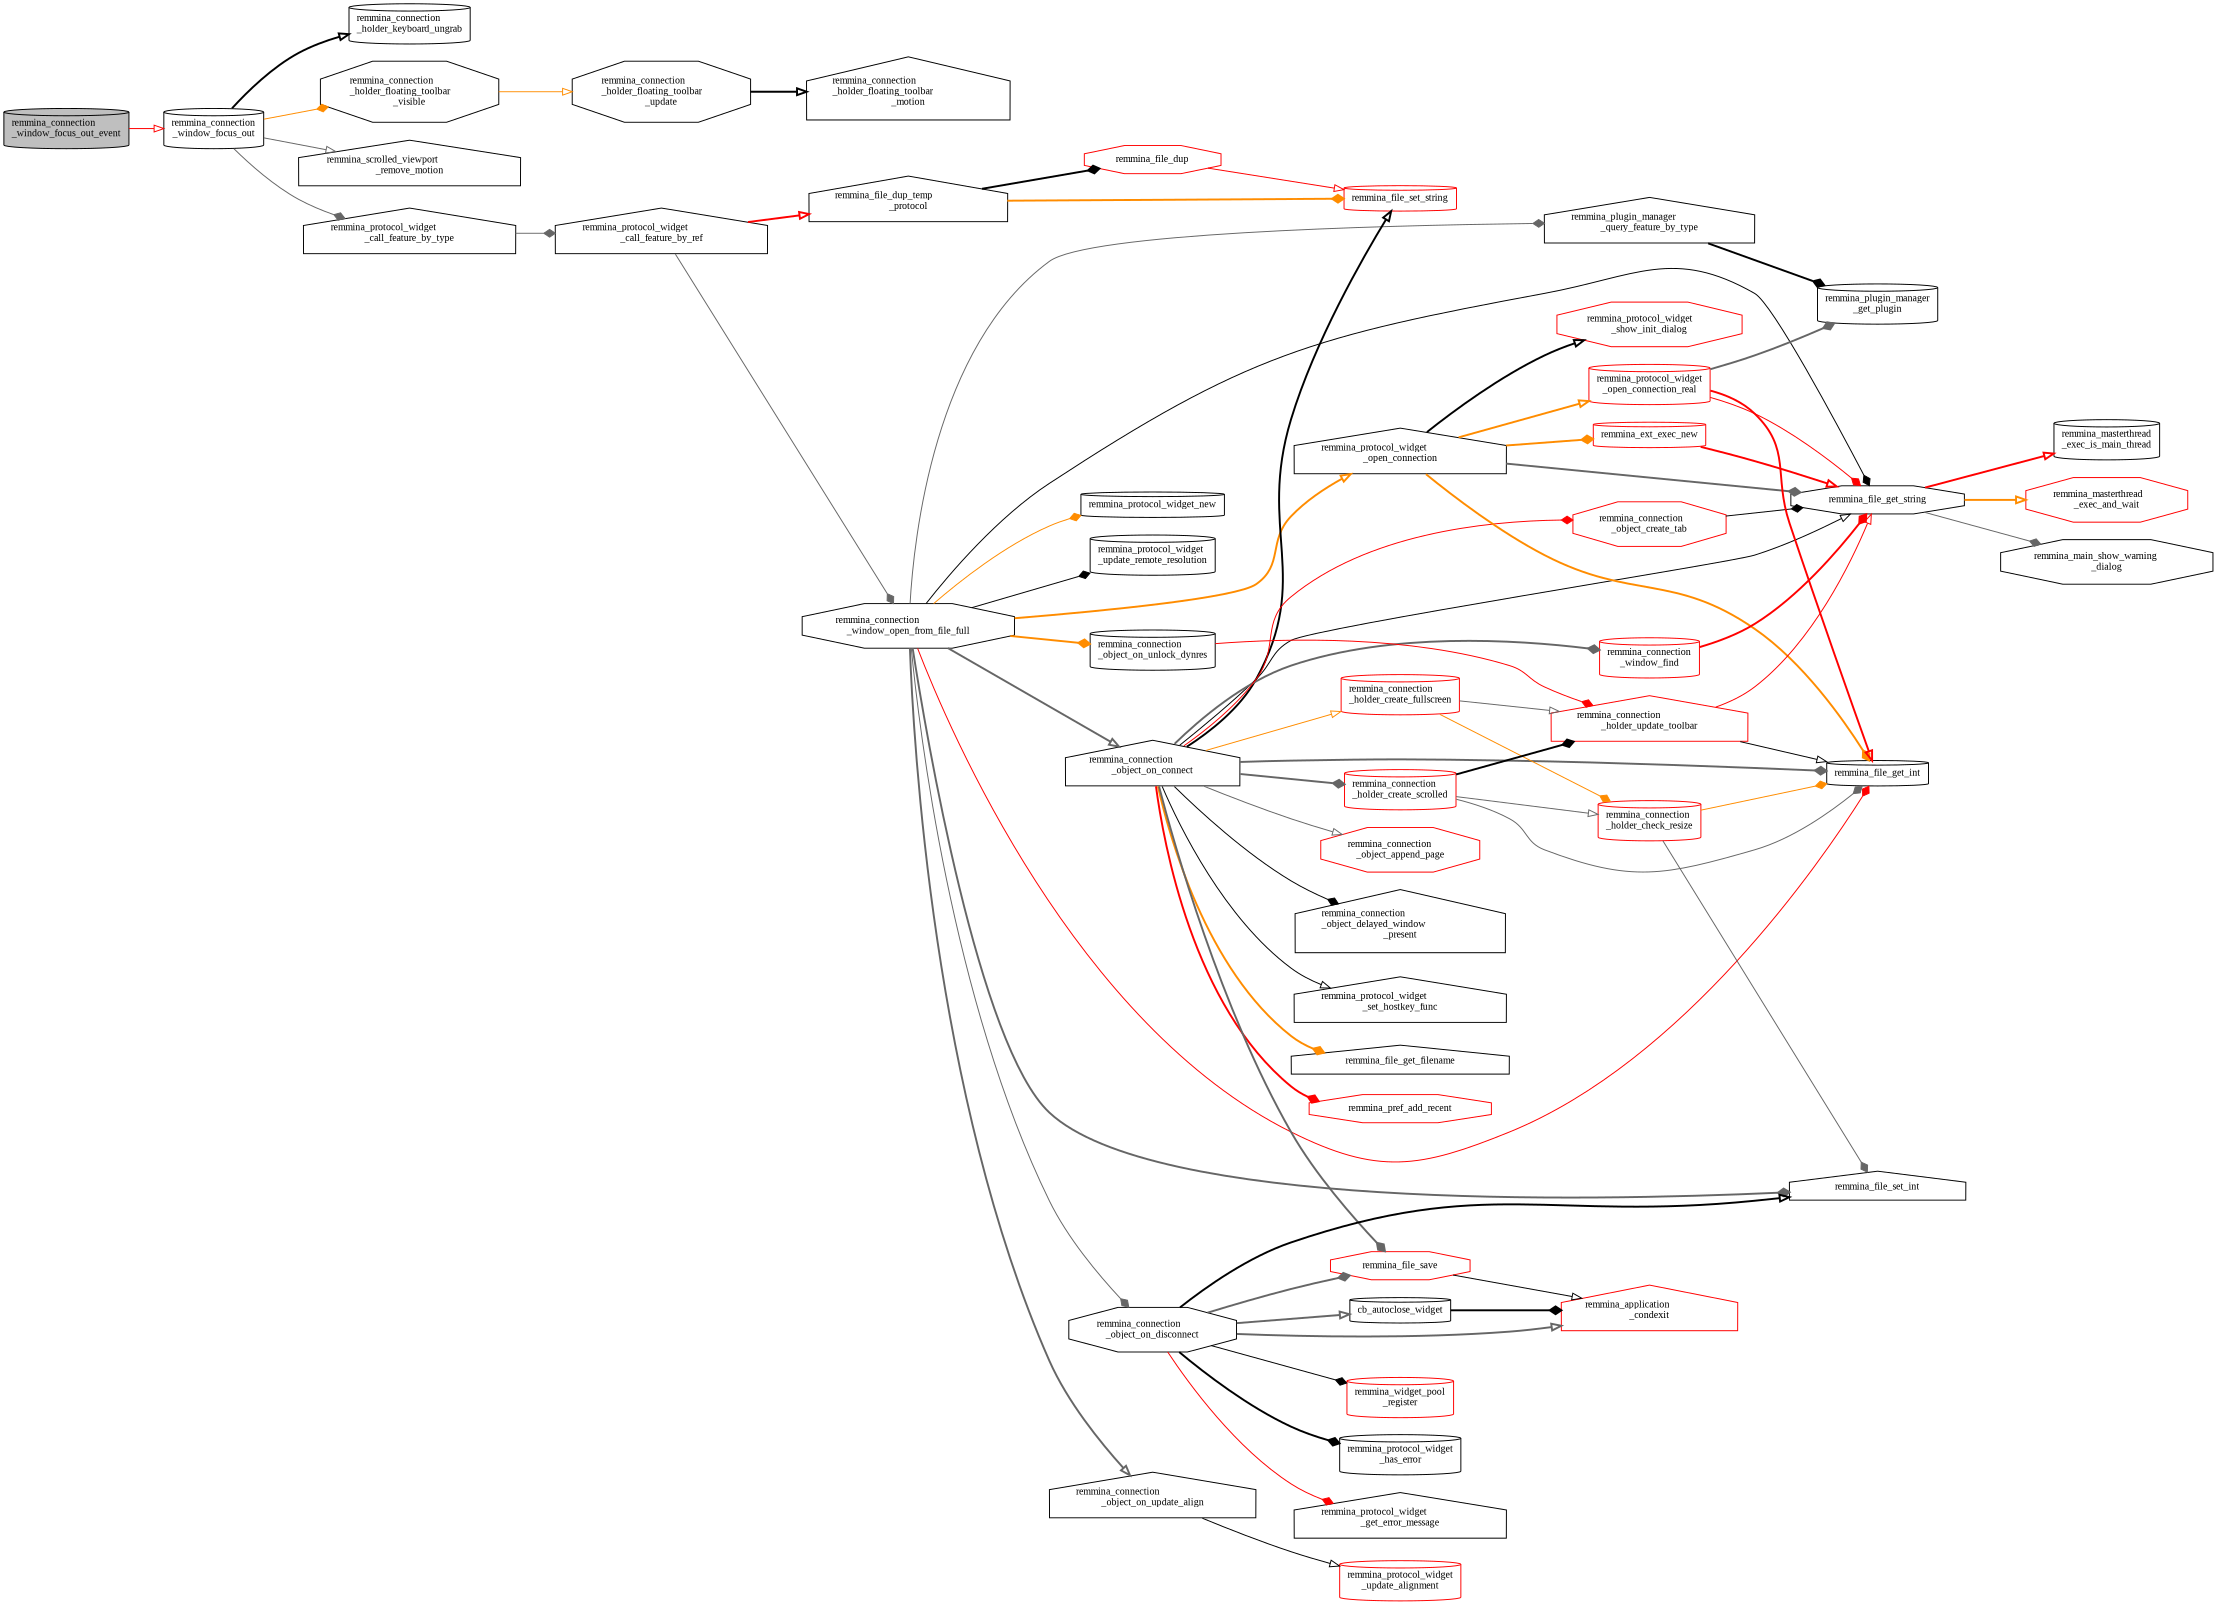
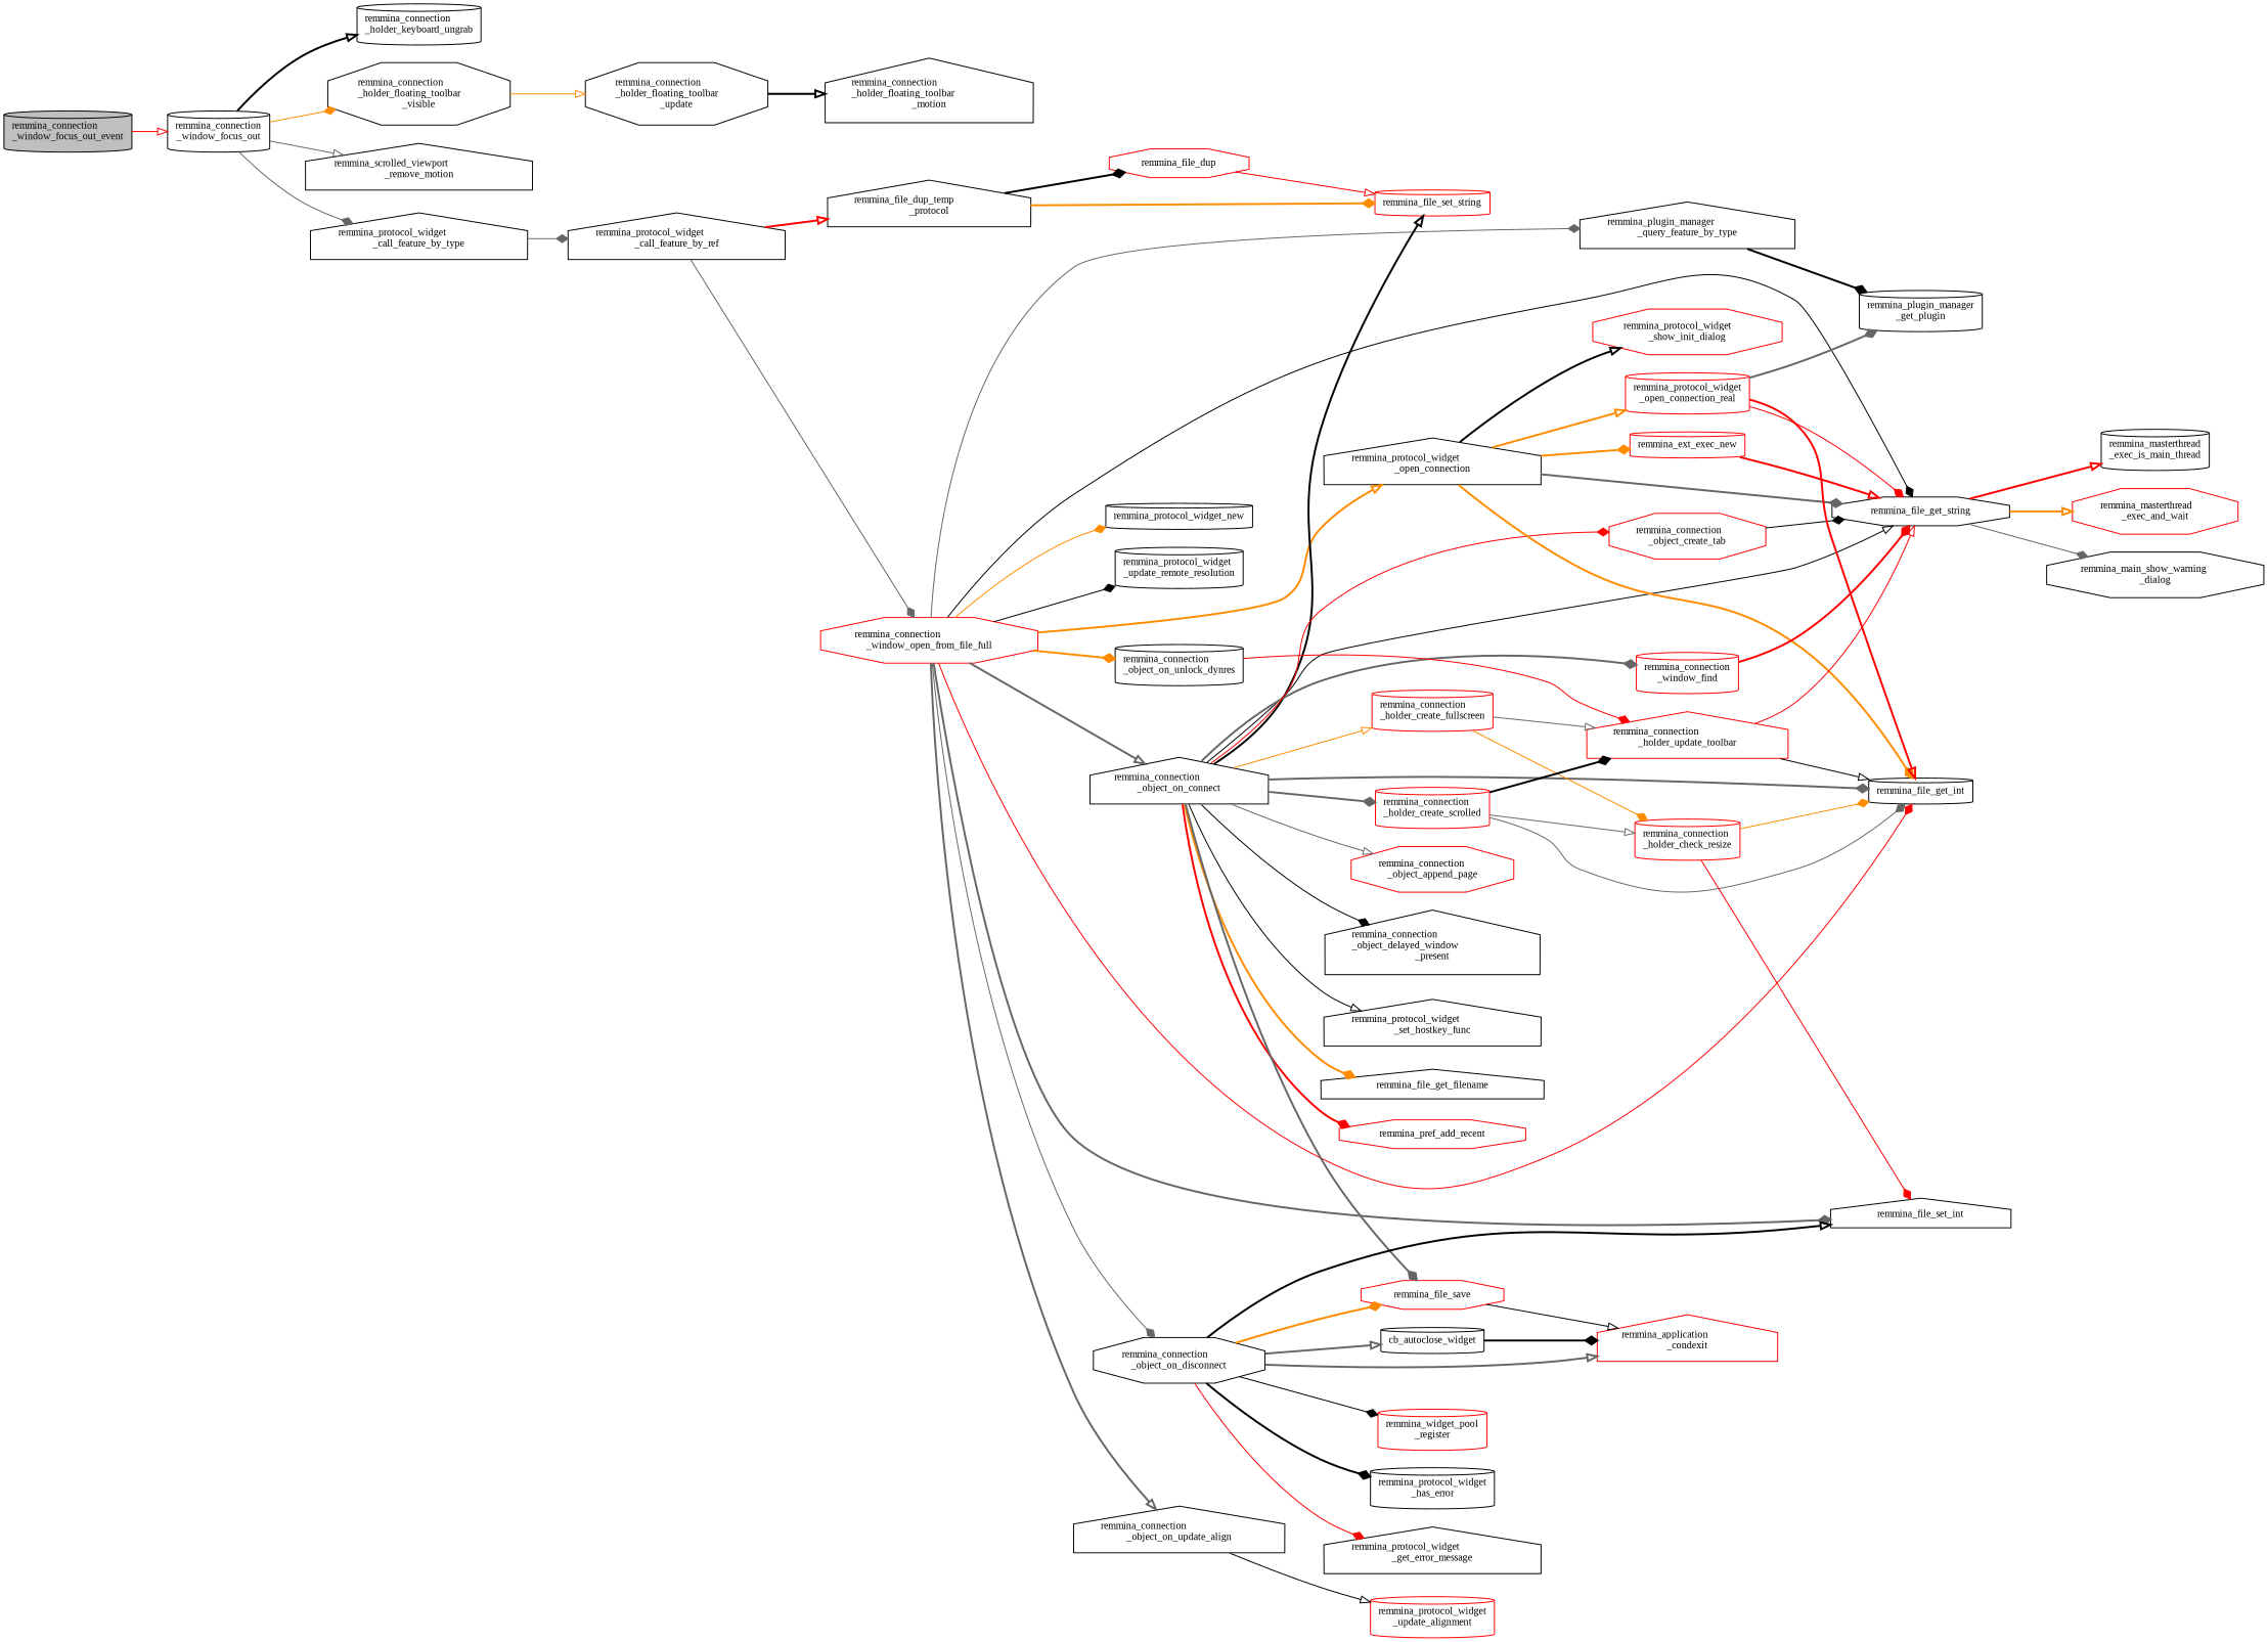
  digraph {
    fontname="Liberation Serif"
    rankdir=LR
    node [color=black fillcolor=white fontname="Liberation Serif" fontsize=10 shape=cylinder style=filled]
    edge [arrowhead=diamond color=gray40 fontname="Liberation Serif" fontsize=10 labelfontname=Helvetica labelfontsize=10 style=solid]
    n1 [fillcolor=grey75 fontcolor=black height=0.2 label="remmina_connection\l_window_focus_out_event" width=0.4]
    n2 [height=0.2 label="remmina_connection\l_window_focus_out" width=0.4]
    n3 [height=0.2 label="remmina_connection\l_holder_keyboard_ungrab" width=0.4]
    n4 [height=0.2 label="remmina_connection\l_holder_floating_toolbar\l_visible" shape=octagon width=0.4]
    n5 [height=0.2 label="remmina_scrolled_viewport\l_remove_motion" shape=house width=0.4]
    n6 [height=0.2 label="remmina_protocol_widget\l_call_feature_by_type" shape=house width=0.4]
    n7 [height=0.2 label="remmina_connection\l_holder_floating_toolbar\l_update" shape=octagon width=0.4]
    n8 [height=0.2 label="remmina_protocol_widget\l_call_feature_by_ref" shape=house width=0.4]
    n9 [height=0.2 label="remmina_connection\l_holder_floating_toolbar\l_motion" shape=house width=0.4]
-   n10 [height=0.2 label="remmina_connection\l_window_open_from_file_full" shape=octagon width=0.4]
+   n10 [color=red height=0.2 label="remmina_connection\l_window_open_from_file_full" shape=octagon width=0.4]
    n11 [height=0.2 label="remmina_file_dup_temp\l_protocol" shape=house width=0.4]
    n12 [height=0.2 label=remmina_protocol_widget_new width=0.4]
    n13 [height=0.2 label="remmina_protocol_widget\l_update_remote_resolution" width=0.4]
    n14 [height=0.2 label=remmina_file_get_int width=0.4]
    n15 [height=0.2 label="remmina_connection\l_object_on_connect" shape=house width=0.4]
    n16 [height=0.2 label=remmina_file_get_string shape=octagon width=0.4]
    n17 [height=0.2 label=remmina_file_set_int shape=house width=0.4]
    n18 [height=0.2 label="remmina_connection\l_object_on_disconnect" shape=octagon width=0.4]
    n19 [height=0.2 label="remmina_connection\l_object_on_update_align" shape=house width=0.4]
    n20 [height=0.2 label="remmina_connection\l_object_on_unlock_dynres" width=0.4]
    n21 [height=0.2 label="remmina_plugin_manager\l_query_feature_by_type" shape=house width=0.4]
    n22 [height=0.2 label="remmina_protocol_widget\l_open_connection" shape=house width=0.4]
    n23 [color=red height=0.2 label=remmina_file_set_string width=0.4]
    n24 [color=red height=0.2 label=remmina_file_dup shape=octagon width=0.4]
    n25 [color=red height=0.2 label="remmina_connection\l_window_find" width=0.4]
    n26 [height=0.2 label="remmina_protocol_widget\l_set_hostkey_func" shape=house width=0.4]
    n27 [height=0.2 label=remmina_file_get_filename shape=house width=0.4]
    n28 [color=red height=0.2 label=remmina_pref_add_recent shape=octagon width=0.4]
    n29 [color=red height=0.2 label=remmina_file_save shape=octagon width=0.4]
    n30 [color=red height=0.2 label="remmina_connection\l_holder_create_fullscreen" width=0.4]
    n31 [color=red height=0.2 label="remmina_connection\l_holder_create_scrolled" width=0.4]
    n32 [color=red height=0.2 label="remmina_connection\l_object_create_tab" shape=octagon width=0.4]
    n33 [color=red height=0.2 label="remmina_connection\l_object_append_page" shape=octagon width=0.4]
    n34 [height=0.2 label="remmina_connection\l_object_delayed_window\l_present" shape=house width=0.4]
    n35 [height=0.2 label="remmina_masterthread\l_exec_is_main_thread" width=0.4]
    n36 [color=red height=0.2 label="remmina_masterthread\l_exec_and_wait" shape=octagon width=0.4]
    n37 [height=0.2 label="remmina_main_show_warning\l_dialog" shape=octagon width=0.4]
    n38 [height=0.2 label="remmina_protocol_widget\l_has_error" width=0.4]
    n39 [height=0.2 label="remmina_protocol_widget\l_get_error_message" shape=house width=0.4]
    n40 [height=0.2 label=cb_autoclose_widget width=0.4]
    n41 [color=red height=0.2 label="remmina_application\l_condexit" shape=house width=0.4]
    n42 [color=red height=0.2 label="remmina_widget_pool\l_register" width=0.4]
    n43 [color=red height=0.2 label="remmina_protocol_widget\l_update_alignment" width=0.4]
    n44 [color=red height=0.2 label="remmina_connection\l_holder_update_toolbar" shape=house width=0.4]
    n45 [height=0.2 label="remmina_plugin_manager\l_get_plugin" width=0.4]
    n46 [color=red height=0.2 label=remmina_ext_exec_new width=0.4]
    n47 [color=red height=0.2 label="remmina_protocol_widget\l_show_init_dialog" shape=octagon width=0.4]
    n48 [color=red height=0.2 label="remmina_protocol_widget\l_open_connection_real" width=0.4]
    n49 [color=red height=0.2 label="remmina_connection\l_holder_check_resize" width=0.4]
    n1 -> n2 [arrowhead=onormal color=red]
    n2 -> n3 [arrowhead=onormal color=black style=bold]
    n2 -> n4 [color=darkorange]
    n2 -> n5 [arrowhead=onormal]
    n2 -> n6
    n4 -> n7 [arrowhead=onormal color=darkorange]
    n6 -> n8
    n7 -> n9 [arrowhead=onormal color=black style=bold]
    n8 -> n10
    n8 -> n11 [arrowhead=onormal color=red style=bold]
    n10 -> n12 [color=darkorange]
    n10 -> n13 [color=black]
    n10 -> n14 [color=red]
    n10 -> n15 [arrowhead=onormal style=bold]
    n10 -> n16 [color=black]
    n10 -> n17 [style=bold]
    n10 -> n18
    n10 -> n19 [arrowhead=onormal style=bold]
    n10 -> n20 [color=darkorange style=bold]
    n10 -> n21
    n10 -> n22 [arrowhead=onormal color=darkorange style=bold]
    n11 -> n23 [color=darkorange style=bold]
    n11 -> n24 [color=black style=bold]
    n15 -> n14 [style=bold]
    n15 -> n16 [arrowhead=onormal color=black]
    n15 -> n23 [arrowhead=onormal color=black style=bold]
    n15 -> n25 [style=bold]
    n15 -> n26 [arrowhead=onormal color=black]
    n15 -> n27 [color=darkorange style=bold]
    n15 -> n28 [color=red style=bold]
    n15 -> n29 [style=bold]
    n15 -> n30 [arrowhead=onormal color=darkorange]
    n15 -> n31 [style=bold]
    n15 -> n32 [color=red]
    n15 -> n33 [arrowhead=onormal]
    n15 -> n34 [color=black]
    n16 -> n35 [arrowhead=onormal color=red style=bold]
    n16 -> n36 [arrowhead=onormal color=darkorange style=bold]
    n16 -> n37
    n18 -> n17 [arrowhead=onormal color=black style=bold]
-   n18 -> n29 [style=bold]
+   n18 -> n29 [color=darkorange style=bold]
    n18 -> n38 [color=black style=bold]
    n18 -> n39 [color=red]
    n18 -> n40 [arrowhead=onormal style=bold]
    n18 -> n41 [arrowhead=onormal style=bold]
    n18 -> n42 [color=black]
    n19 -> n43 [arrowhead=onormal color=black]
    n20 -> n44 [color=red]
    n21 -> n45 [color=black style=bold]
    n22 -> n14 [color=darkorange style=bold]
    n22 -> n16 [style=bold]
    n22 -> n46 [color=darkorange style=bold]
    n22 -> n47 [arrowhead=onormal color=black style=bold]
    n22 -> n48 [arrowhead=onormal color=darkorange style=bold]
    n24 -> n23 [arrowhead=onormal color=red]
    n25 -> n16 [color=red style=bold]
    n29 -> n41 [arrowhead=onormal color=black]
    n30 -> n44 [arrowhead=onormal]
    n30 -> n49 [color=darkorange]
    n31 -> n14
    n31 -> n44 [color=black style=bold]
    n31 -> n49 [arrowhead=onormal]
    n32 -> n16 [color=black]
    n40 -> n41 [color=black style=bold]
    n44 -> n14 [arrowhead=onormal color=black]
    n44 -> n16 [arrowhead=onormal color=red]
    n46 -> n16 [arrowhead=onormal color=red style=bold]
    n48 -> n14 [arrowhead=onormal color=red style=bold]
    n48 -> n16 [color=red]
    n48 -> n45 [style=bold]
    n49 -> n14 [color=darkorange]
-   n49 -> n17
+   n49 -> n17 [color=red]
  }
